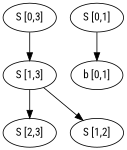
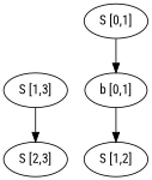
  digraph {
    fontname="Roboto Condensed"
    node [fontname="Roboto Condensed"]
    edge [fontname="Roboto Condensed"]
-   "S [0,3]"
    "S [1,3]"
    "S [0,1]"
    "b [0,1]"
    "S [1,2]"
    "S [2,3]"
-   "S [0,3]" -> "S [1,3]"
-   "S [1,3]" -> "S [1,2]"
+   "b [0,1]" -> "S [1,2]"
    "S [1,3]" -> "S [2,3]"
    "S [0,1]" -> "b [0,1]"
  }
